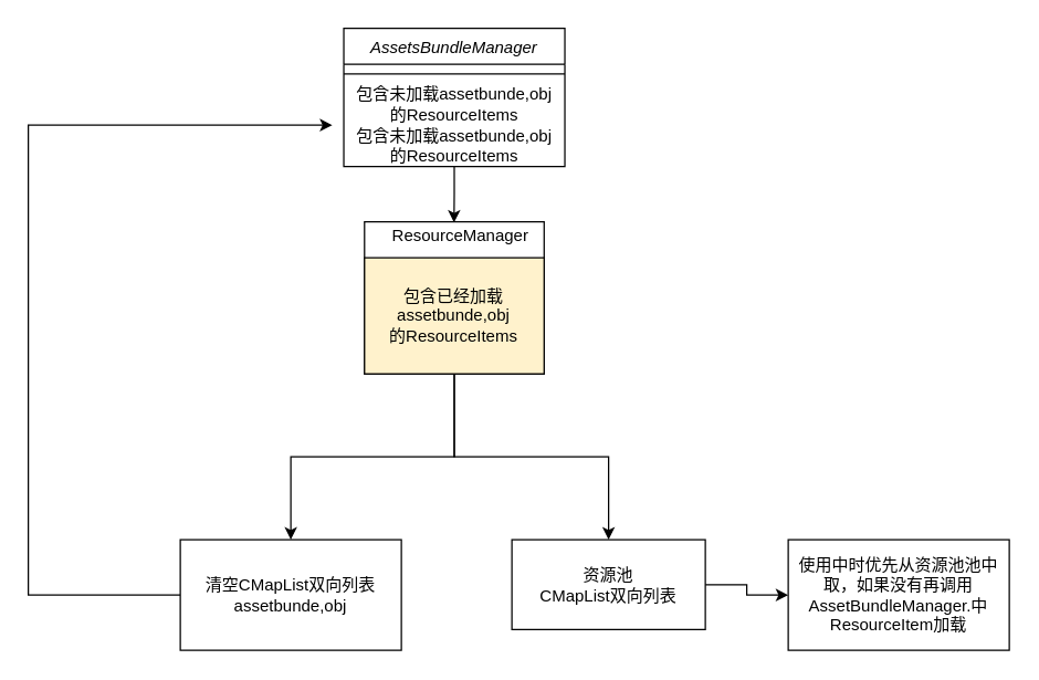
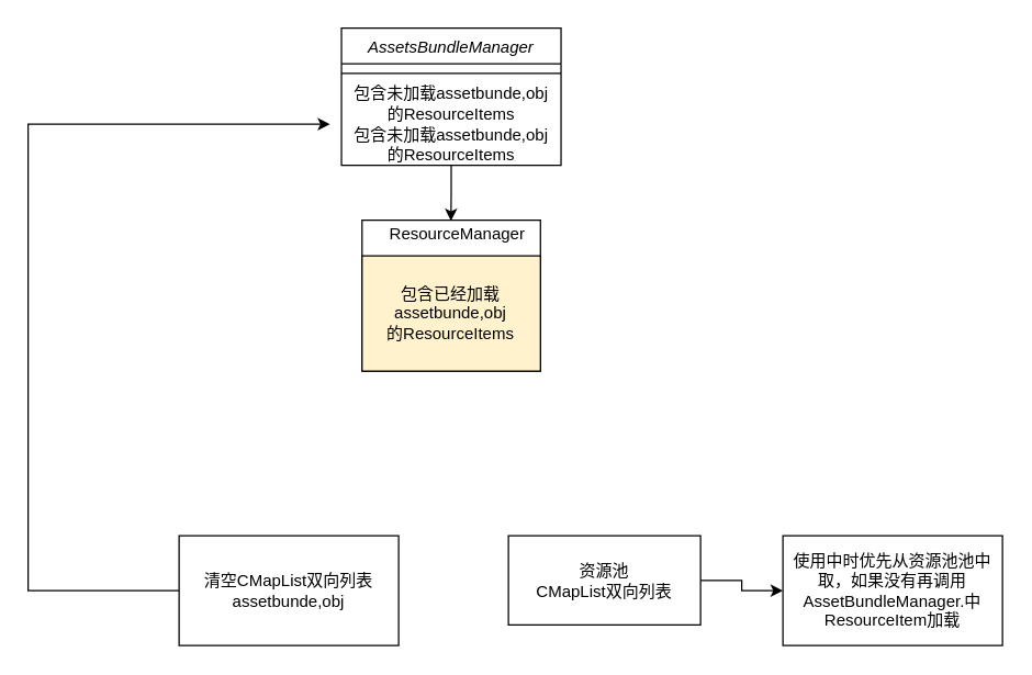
  <mxCell id="0" />
  <mxCell id="1" parent="0" />
  <mxCell id="2" value="资源池&lt;br&gt;CMapList双向列表" style="whiteSpace=wrap;html=1;" parent="1" vertex="1"><mxGeometry x="370" y="390" width="140" height="65" as="geometry" /></mxCell>
  <mxCell id="3" value="AssetsBundleManager" style="swimlane;fontStyle=2;align=center;verticalAlign=top;childLayout=stackLayout;horizontal=1;startSize=26;horizontalStack=0;resizeParent=1;resizeLast=0;collapsible=1;marginBottom=0;rounded=0;shadow=0;strokeWidth=1;" parent="1" vertex="1"><mxGeometry x="248.33" y="20" width="160" height="100" as="geometry"><mxRectangle x="230" y="140" width="160" height="26" as="alternateBounds" /></mxGeometry></mxCell>
  <mxCell id="4" value="" style="line;html=1;strokeWidth=1;align=left;verticalAlign=middle;spacingTop=-1;spacingLeft=3;spacingRight=3;rotatable=0;labelPosition=right;points=[];portConstraint=eastwest;" parent="3" vertex="1"><mxGeometry y="26" width="160" height="14" as="geometry" /></mxCell>
  <mxCell id="5" value="包含未加载assetbunde,obj&lt;br&gt;的ResourceItems" style="text;html=1;align=center;verticalAlign=middle;resizable=0;points=[];autosize=1;" parent="3" vertex="1"><mxGeometry y="40" width="160" height="30" as="geometry" /></mxCell>
  <mxCell id="6" value="包含未加载assetbunde,obj&lt;br&gt;的ResourceItems" style="text;html=1;align=center;verticalAlign=middle;resizable=0;points=[];autosize=1;" vertex="1" parent="3"><mxGeometry y="70" width="160" height="30" as="geometry" /></mxCell>
  <mxCell id="7" value="" style="rounded=0;whiteSpace=wrap;html=1;" parent="1" vertex="1"><mxGeometry x="263.33" y="160" width="130" height="110" as="geometry" /></mxCell>
  <mxCell id="8" value="ResourceManager" style="text;html=1;strokeColor=none;fillColor=none;align=center;verticalAlign=middle;whiteSpace=wrap;rounded=0;" parent="1" vertex="1"><mxGeometry x="313.33" y="160" width="40" height="20" as="geometry" /></mxCell>
- <mxCell id="9" style="edgeStyle=orthogonalEdgeStyle;rounded=0;orthogonalLoop=1;jettySize=auto;html=1;" parent="1" source="11" target="14" edge="1"><mxGeometry relative="1" as="geometry" /></mxCell>
- <mxCell id="10" style="edgeStyle=orthogonalEdgeStyle;rounded=0;orthogonalLoop=1;jettySize=auto;html=1;" parent="1" source="11" target="2" edge="1"><mxGeometry relative="1" as="geometry"><Array as="points"><mxPoint x="328" y="330" /><mxPoint x="440" y="330" /></Array></mxGeometry></mxCell>
  <mxCell id="11" value="包含已经加载assetbunde,obj&lt;br&gt;的ResourceItems" style="rounded=0;whiteSpace=wrap;html=1;fillColor=#fff2cc;" parent="1" vertex="1"><mxGeometry x="263.33" y="186" width="130" height="84" as="geometry" /></mxCell>
  <mxCell id="12" value="使用中时优先从资源池池中取，如果没有再调用AssetBundleManager.中&lt;span style=&quot;white-space: nowrap&quot;&gt;ResourceItem加载&lt;/span&gt;" style="whiteSpace=wrap;html=1;" parent="1" vertex="1"><mxGeometry x="570" y="390" width="160" height="80" as="geometry" /></mxCell>
  <mxCell id="13" style="edgeStyle=orthogonalEdgeStyle;rounded=0;orthogonalLoop=1;jettySize=auto;html=1;exitX=0;exitY=0.5;exitDx=0;exitDy=0;" parent="1" source="14" edge="1"><mxGeometry relative="1" as="geometry"><mxPoint x="240" y="90" as="targetPoint" /><Array as="points"><mxPoint x="20" y="430" /><mxPoint x="20" y="90" /></Array></mxGeometry></mxCell>
  <mxCell id="14" value="清空&lt;span style=&quot;white-space: nowrap&quot;&gt;CMapList双向列表&lt;/span&gt;&lt;br&gt;&lt;span style=&quot;white-space: nowrap&quot;&gt;assetbunde,obj&lt;/span&gt;" style="whiteSpace=wrap;html=1;" parent="1" vertex="1"><mxGeometry x="130" y="390" width="160" height="80" as="geometry" /></mxCell>
  <mxCell id="15" style="edgeStyle=orthogonalEdgeStyle;rounded=0;orthogonalLoop=1;jettySize=auto;html=1;exitX=1;exitY=0.5;exitDx=0;exitDy=0;entryX=0;entryY=0.5;entryDx=0;entryDy=0;" edge="1" parent="1" source="2" target="12"><mxGeometry relative="1" as="geometry" /></mxCell>
  <mxCell id="16" style="edgeStyle=orthogonalEdgeStyle;rounded=0;orthogonalLoop=1;jettySize=auto;html=1;entryX=0.37;entryY=0.029;entryDx=0;entryDy=0;entryPerimeter=0;" edge="1" parent="1" source="6" target="8"><mxGeometry relative="1" as="geometry" /></mxCell>
